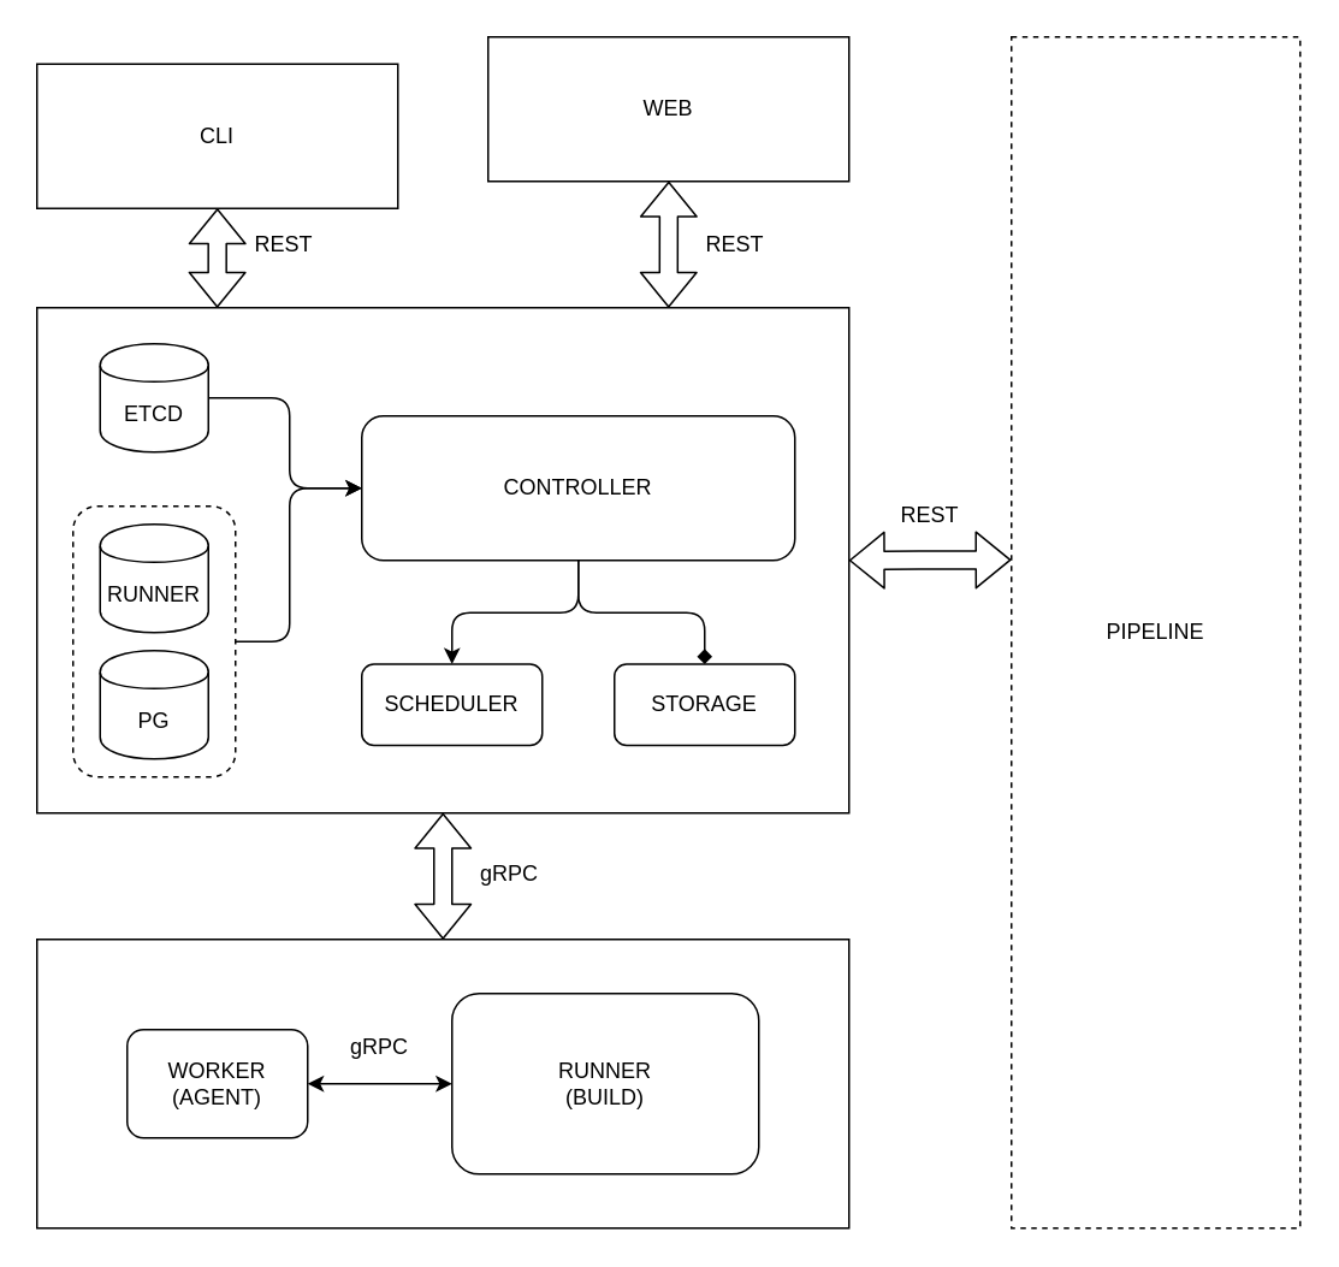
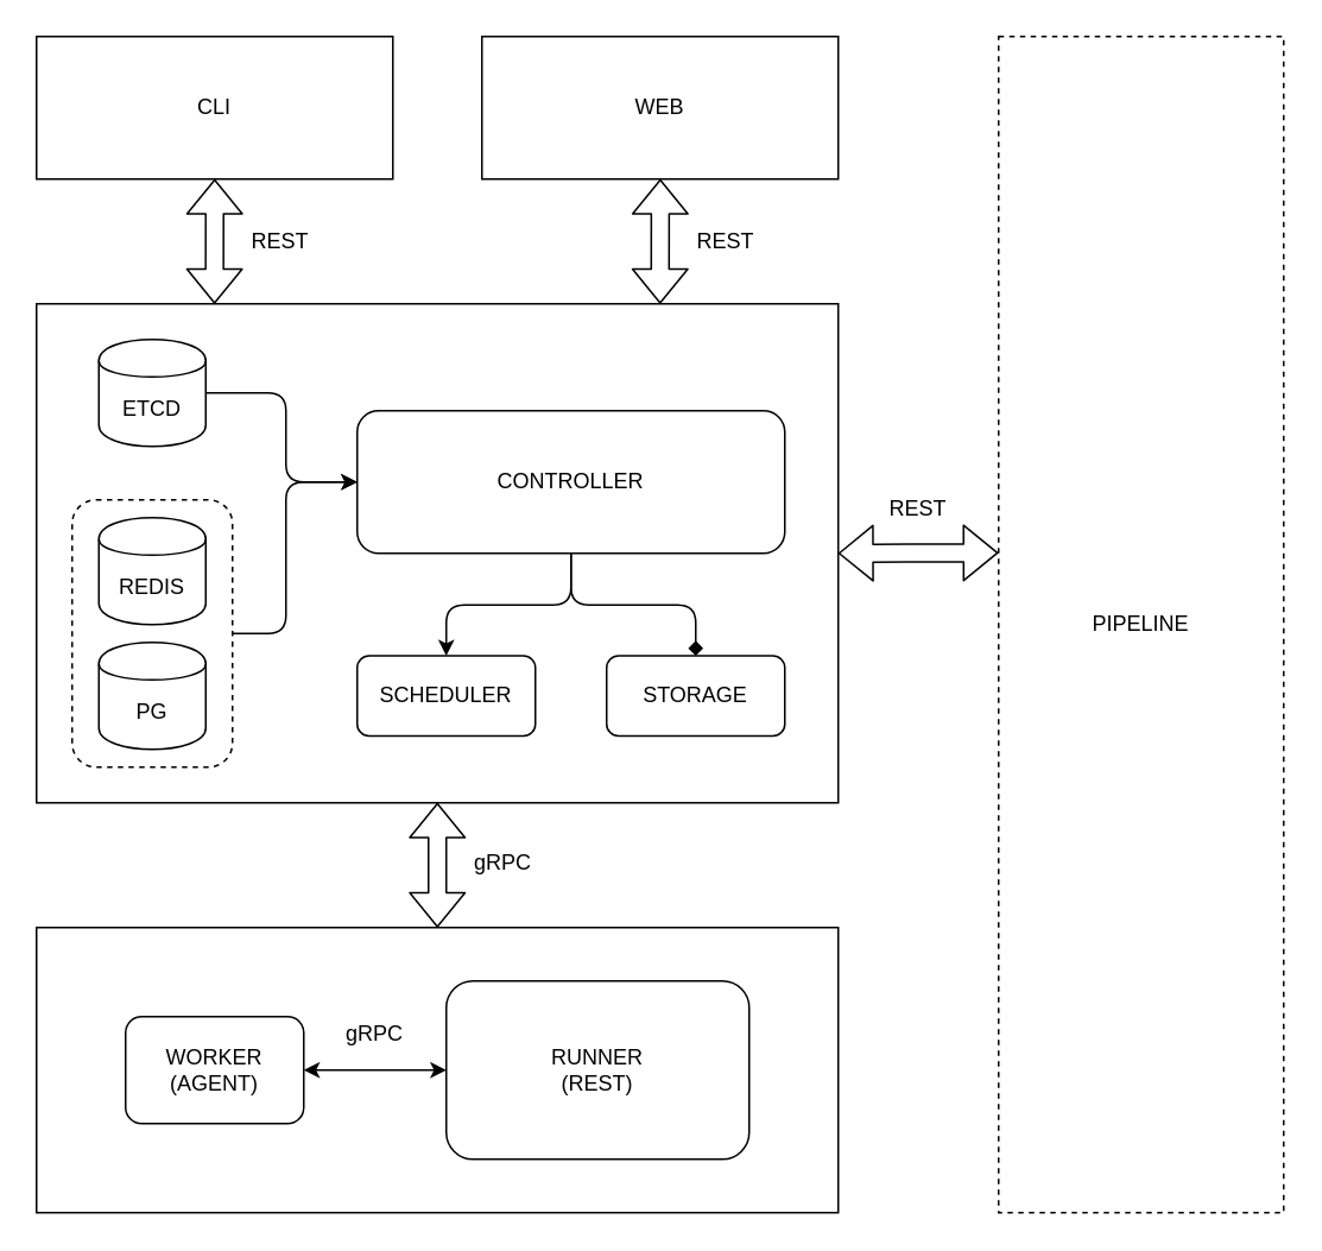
  <mxCell id="0" />
  <mxCell id="1" parent="0" />
  <mxCell id="2" value="" style="rounded=0;whiteSpace=wrap;html=1;" parent="1" vertex="1"><mxGeometry x="20" y="170" width="450" height="280" as="geometry" /></mxCell>
  <mxCell id="3" value="" style="rounded=0;whiteSpace=wrap;html=1;" parent="1" vertex="1"><mxGeometry x="20" y="520" width="450" height="160" as="geometry" /></mxCell>
  <mxCell id="4" value="CONTROLLER" style="rounded=1;whiteSpace=wrap;html=1;" parent="1" vertex="1"><mxGeometry x="200" y="230" width="240" height="80" as="geometry" /></mxCell>
  <mxCell id="5" value="WORKER&lt;br&gt;(AGENT)" style="rounded=1;whiteSpace=wrap;html=1;" parent="1" vertex="1"><mxGeometry x="70" y="570" width="100" height="60" as="geometry" /></mxCell>
- <mxCell id="6" value="RUNNER&lt;br&gt;(BUILD)" style="rounded=1;whiteSpace=wrap;html=1;" parent="1" vertex="1"><mxGeometry x="250" y="550" width="170" height="100" as="geometry" /></mxCell>
+ <mxCell id="6" value="RUNNER&lt;br&gt;(REST)" style="rounded=1;whiteSpace=wrap;html=1;" parent="1" vertex="1"><mxGeometry x="250" y="550" width="170" height="100" as="geometry" /></mxCell>
  <mxCell id="7" value="" style="edgeStyle=elbowEdgeStyle;elbow=horizontal;endArrow=classic;html=1;exitX=1;exitY=0.5;exitDx=0;exitDy=0;entryX=0;entryY=0.5;entryDx=0;entryDy=0;" parent="1" source="19" target="4" edge="1"><mxGeometry width="50" height="50" relative="1" as="geometry"><mxPoint x="160" y="220" as="sourcePoint" /><mxPoint x="210" y="170" as="targetPoint" /><Array as="points"><mxPoint x="160" y="260" /></Array></mxGeometry></mxCell>
- <mxCell id="8" value="CLI" style="rounded=0;whiteSpace=wrap;html=1;" parent="1" vertex="1"><mxGeometry x="20" y="35" width="200" height="80" as="geometry" /></mxCell>
+ <mxCell id="8" value="CLI" style="rounded=0;whiteSpace=wrap;html=1;" parent="1" vertex="1"><mxGeometry x="20" y="20" width="200" height="80" as="geometry" /></mxCell>
  <mxCell id="9" value="" style="shape=flexArrow;endArrow=classic;startArrow=classic;html=1;exitX=0.222;exitY=0;exitDx=0;exitDy=0;entryX=0.5;entryY=1;entryDx=0;entryDy=0;exitPerimeter=0;" parent="1" source="2" target="8" edge="1"><mxGeometry width="50" height="50" relative="1" as="geometry"><mxPoint x="230" y="160" as="sourcePoint" /><mxPoint x="280" y="110" as="targetPoint" /></mxGeometry></mxCell>
  <mxCell id="10" value="" style="shape=flexArrow;endArrow=classic;startArrow=classic;html=1;entryX=0.5;entryY=1;entryDx=0;entryDy=0;exitX=0.5;exitY=0;exitDx=0;exitDy=0;" parent="1" source="3" target="2" edge="1"><mxGeometry width="50" height="50" relative="1" as="geometry"><mxPoint x="240" y="522" as="sourcePoint" /><mxPoint x="240" y="450" as="targetPoint" /></mxGeometry></mxCell>
  <mxCell id="11" value="" style="endArrow=classic;startArrow=classic;html=1;entryX=0;entryY=0.5;entryDx=0;entryDy=0;exitX=1;exitY=0.5;exitDx=0;exitDy=0;" parent="1" source="5" target="6" edge="1"><mxGeometry width="50" height="50" relative="1" as="geometry"><mxPoint x="160" y="720" as="sourcePoint" /><mxPoint x="210" y="670" as="targetPoint" /></mxGeometry></mxCell>
  <mxCell id="12" value="PIPELINE" style="rounded=0;whiteSpace=wrap;html=1;dashed=1;" parent="1" vertex="1"><mxGeometry x="560" y="20" width="160" height="660" as="geometry" /></mxCell>
  <mxCell id="13" value="" style="shape=flexArrow;endArrow=classic;startArrow=classic;html=1;exitX=1;exitY=0.5;exitDx=0;exitDy=0;entryX=-0.001;entryY=0.439;entryDx=0;entryDy=0;entryPerimeter=0;" parent="1" source="2" target="12" edge="1"><mxGeometry width="50" height="50" relative="1" as="geometry"><mxPoint x="510" y="290" as="sourcePoint" /><mxPoint x="560" y="309" as="targetPoint" /></mxGeometry></mxCell>
  <mxCell id="14" value="REST" style="text;html=1;strokeColor=none;fillColor=none;align=center;verticalAlign=middle;whiteSpace=wrap;rounded=0;" parent="1" vertex="1"><mxGeometry x="137" y="125" width="40" height="20" as="geometry" /></mxCell>
  <mxCell id="15" value="REST" style="text;html=1;strokeColor=none;fillColor=none;align=center;verticalAlign=middle;whiteSpace=wrap;rounded=0;" parent="1" vertex="1"><mxGeometry x="495" y="275" width="40" height="20" as="geometry" /></mxCell>
  <mxCell id="16" value="gRPC" style="text;html=1;strokeColor=none;fillColor=none;align=center;verticalAlign=middle;whiteSpace=wrap;rounded=0;" parent="1" vertex="1"><mxGeometry x="262" y="474" width="40" height="20" as="geometry" /></mxCell>
  <mxCell id="17" value="gRPC" style="text;html=1;strokeColor=none;fillColor=none;align=center;verticalAlign=middle;whiteSpace=wrap;rounded=0;" parent="1" vertex="1"><mxGeometry x="190" y="570" width="40" height="20" as="geometry" /></mxCell>
  <mxCell id="18" value="" style="rounded=1;whiteSpace=wrap;html=1;dashed=1;" parent="1" vertex="1"><mxGeometry x="40" y="280" width="90" height="150" as="geometry" /></mxCell>
  <mxCell id="19" value="ETCD" style="shape=cylinder;whiteSpace=wrap;html=1;boundedLbl=1;backgroundOutline=1;" parent="1" vertex="1"><mxGeometry x="55" y="190" width="60" height="60" as="geometry" /></mxCell>
  <mxCell id="20" value="&lt;font style=&quot;font-size: 12px&quot;&gt;PG&lt;/font&gt;" style="shape=cylinder;whiteSpace=wrap;html=1;boundedLbl=1;backgroundOutline=1;" parent="1" vertex="1"><mxGeometry x="55" y="360" width="60" height="60" as="geometry" /></mxCell>
- <mxCell id="21" value="&lt;font style=&quot;font-size: 12px&quot;&gt;RUNNER&lt;/font&gt;" style="shape=cylinder;whiteSpace=wrap;html=1;boundedLbl=1;backgroundOutline=1;" parent="1" vertex="1"><mxGeometry x="55" y="290" width="60" height="60" as="geometry" /></mxCell>
+ <mxCell id="21" value="&lt;font style=&quot;font-size: 12px&quot;&gt;REDIS&lt;/font&gt;" style="shape=cylinder;whiteSpace=wrap;html=1;boundedLbl=1;backgroundOutline=1;" parent="1" vertex="1"><mxGeometry x="55" y="290" width="60" height="60" as="geometry" /></mxCell>
  <mxCell id="22" value="" style="edgeStyle=elbowEdgeStyle;elbow=horizontal;endArrow=classic;html=1;exitX=1;exitY=0.5;exitDx=0;exitDy=0;entryX=0;entryY=0.5;entryDx=0;entryDy=0;" parent="1" source="18" target="4" edge="1"><mxGeometry width="50" height="50" relative="1" as="geometry"><mxPoint x="270" y="390" as="sourcePoint" /><mxPoint x="320" y="340" as="targetPoint" /><Array as="points"><mxPoint x="160" y="330" /></Array></mxGeometry></mxCell>
  <mxCell id="23" value="WEB" style="rounded=0;whiteSpace=wrap;html=1;" vertex="1" parent="1"><mxGeometry x="270" y="20" width="200" height="80" as="geometry" /></mxCell>
  <mxCell id="24" value="" style="shape=flexArrow;endArrow=classic;startArrow=classic;html=1;exitX=0.222;exitY=0;exitDx=0;exitDy=0;entryX=0.5;entryY=1;entryDx=0;entryDy=0;exitPerimeter=0;" edge="1" parent="1"><mxGeometry width="50" height="50" relative="1" as="geometry"><mxPoint x="370" y="170" as="sourcePoint" /><mxPoint x="370.1" y="100" as="targetPoint" /></mxGeometry></mxCell>
  <mxCell id="25" value="REST" style="text;html=1;strokeColor=none;fillColor=none;align=center;verticalAlign=middle;whiteSpace=wrap;rounded=0;" vertex="1" parent="1"><mxGeometry x="387.1" y="125" width="40" height="20" as="geometry" /></mxCell>
  <mxCell id="26" value="SCHEDULER" style="rounded=1;whiteSpace=wrap;html=1;" vertex="1" parent="1"><mxGeometry x="200" y="367.5" width="100" height="45" as="geometry" /></mxCell>
  <mxCell id="27" value="STORAGE" style="rounded=1;whiteSpace=wrap;html=1;" vertex="1" parent="1"><mxGeometry x="340" y="367.5" width="100" height="45" as="geometry" /></mxCell>
  <mxCell id="28" value="" style="edgeStyle=elbowEdgeStyle;elbow=vertical;endArrow=classic;html=1;exitX=0.5;exitY=1;exitDx=0;exitDy=0;entryX=0.5;entryY=0;entryDx=0;entryDy=0;" edge="1" parent="1" source="4" target="26"><mxGeometry width="50" height="50" relative="1" as="geometry"><mxPoint x="310" y="450" as="sourcePoint" /><mxPoint x="360" y="400" as="targetPoint" /></mxGeometry></mxCell>
  <mxCell id="29" value="" style="edgeStyle=elbowEdgeStyle;elbow=vertical;endArrow=diamond;html=1;exitX=0.5;exitY=1;exitDx=0;exitDy=0;entryX=0.5;entryY=0;entryDx=0;entryDy=0;" edge="1" parent="1" source="4" target="27"><mxGeometry width="50" height="50" relative="1" as="geometry"><mxPoint x="330" y="340" as="sourcePoint" /><mxPoint x="260" y="377.5" as="targetPoint" /></mxGeometry></mxCell>
